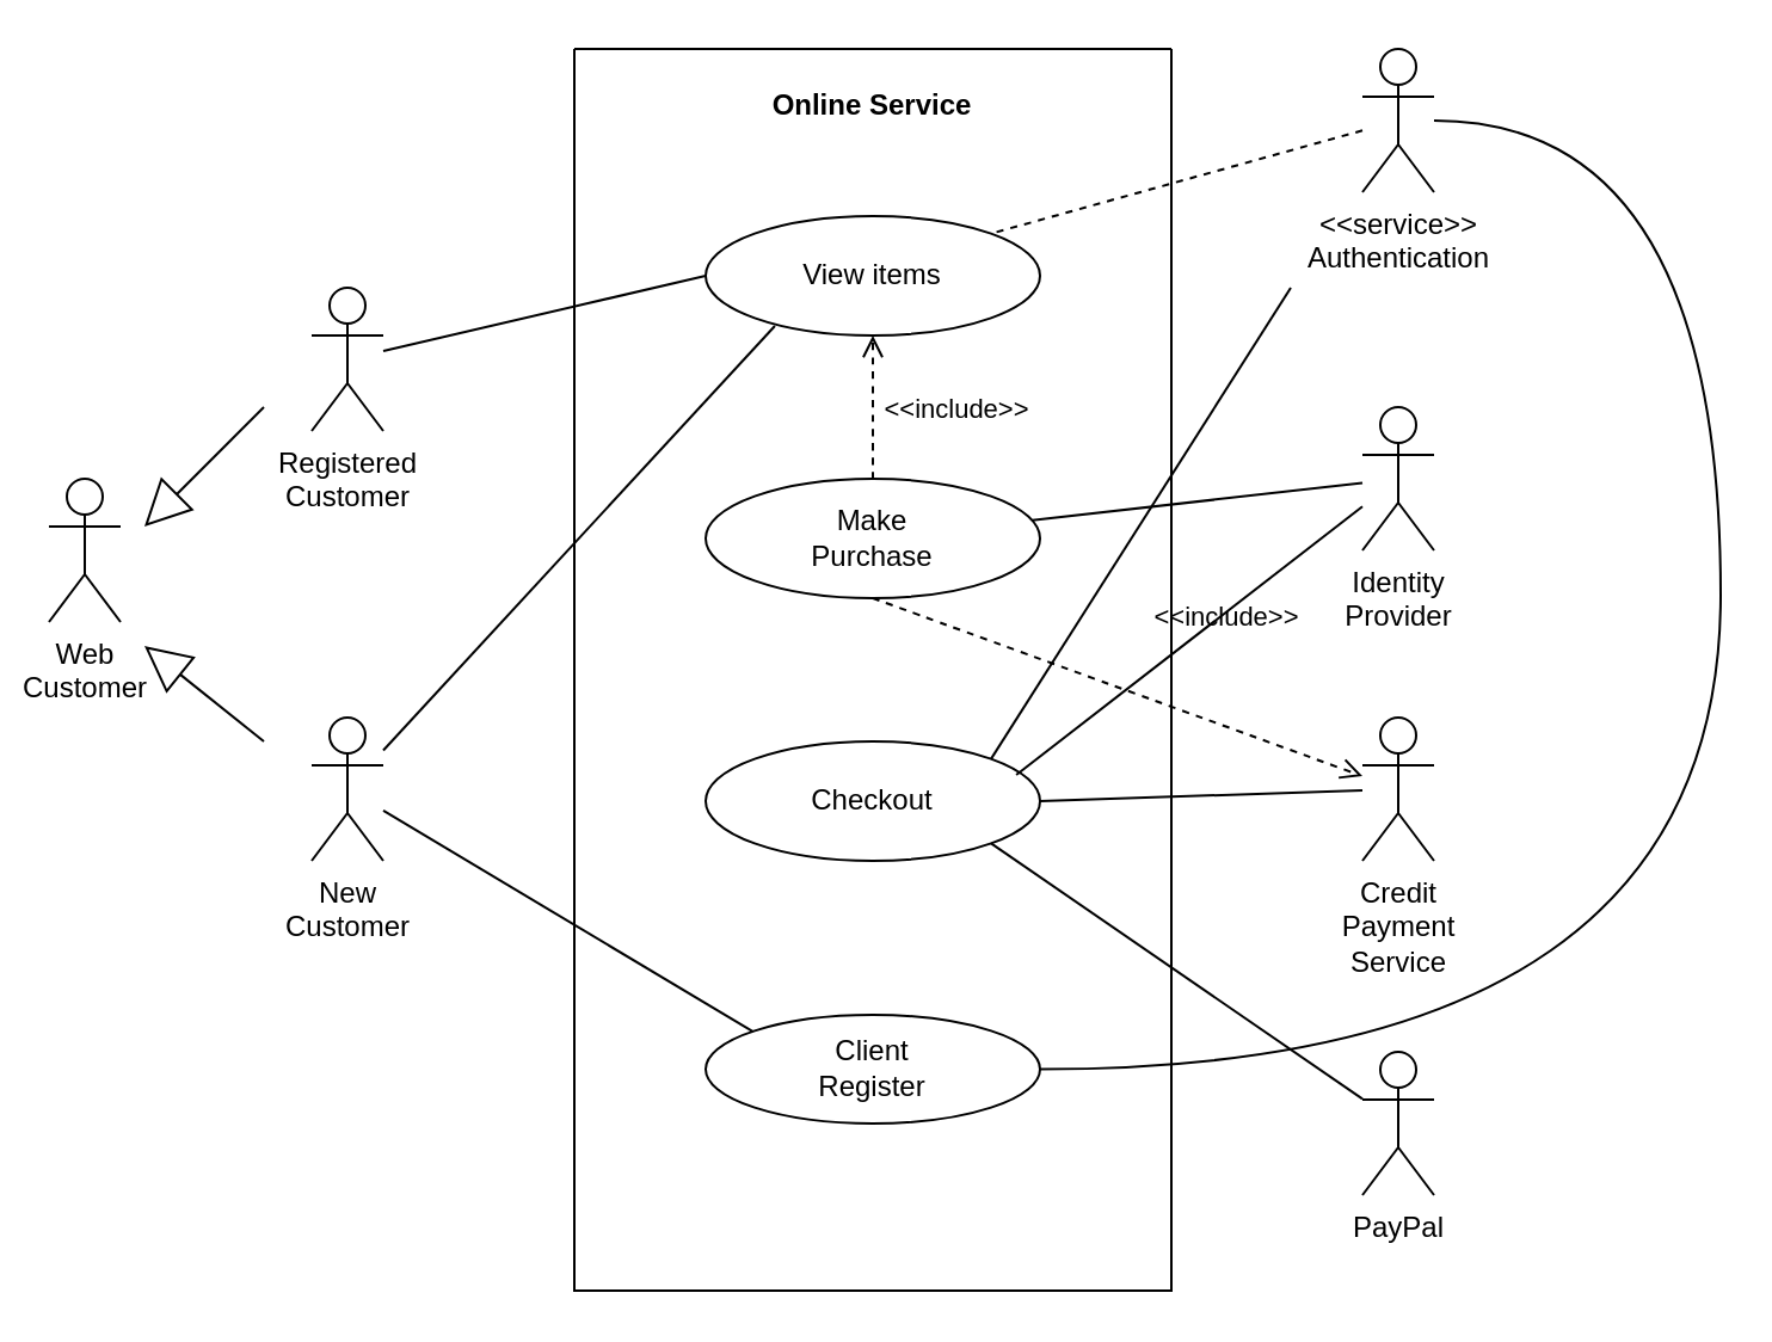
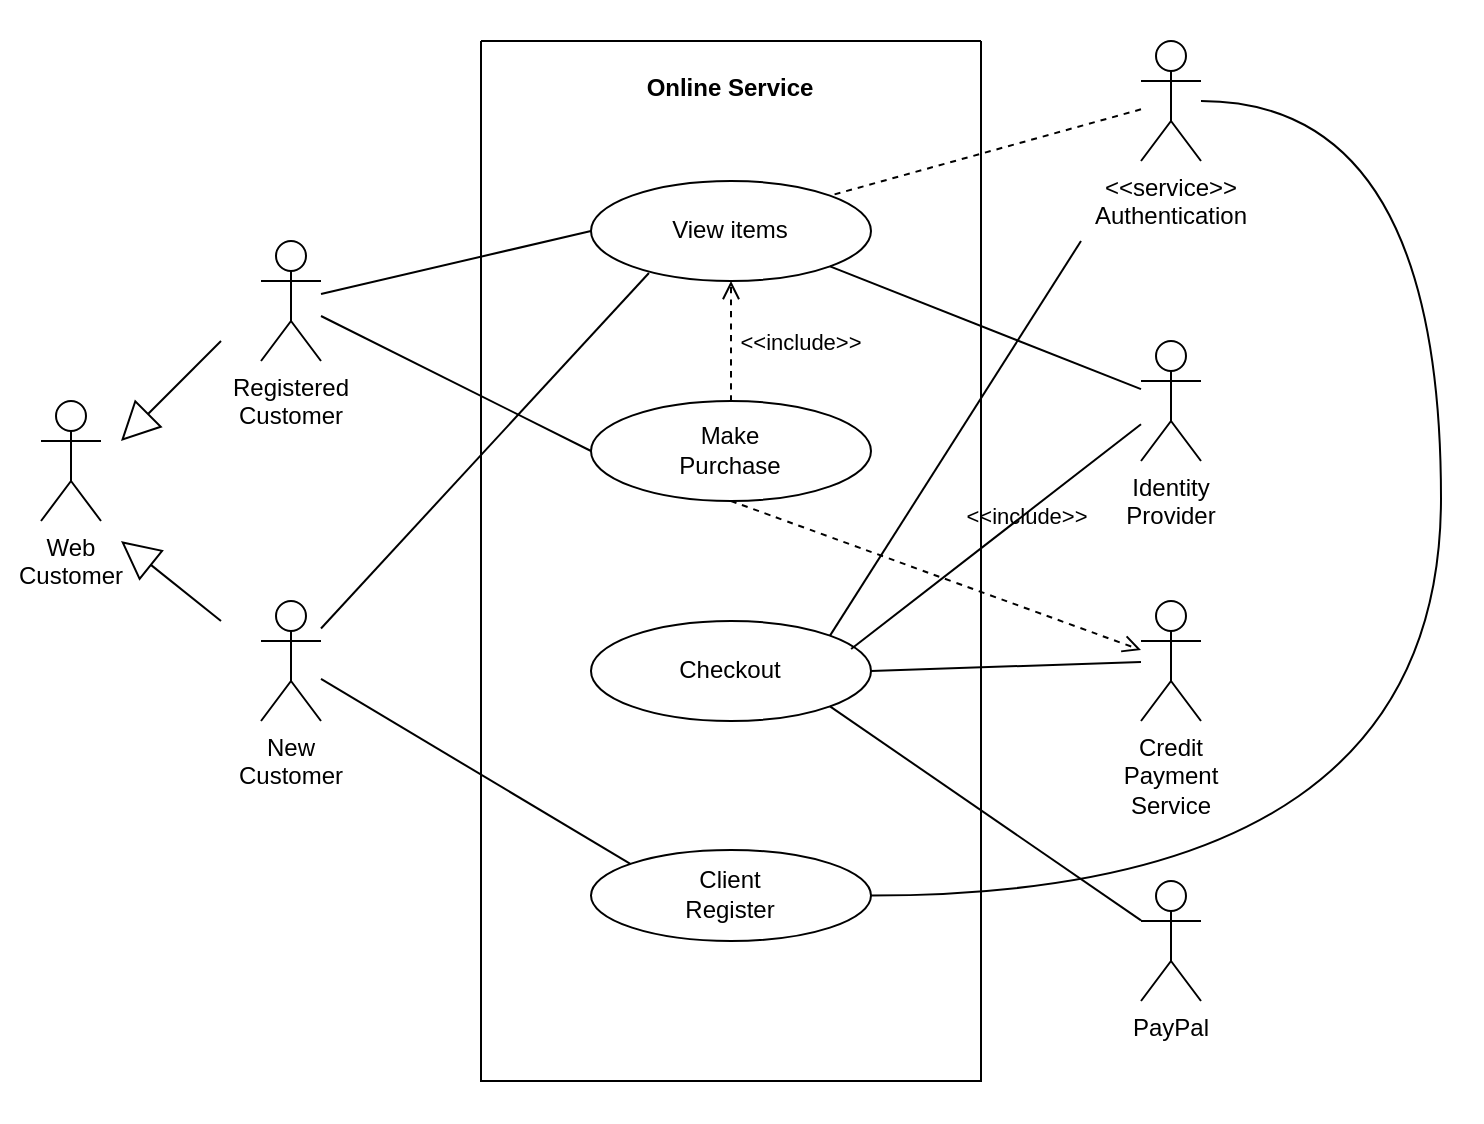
  <mxCell id="0" />
  <mxCell id="1" parent="0" />
  <mxCell id="2" style="rounded=0;orthogonalLoop=1;jettySize=auto;html=1;startArrow=block;startFill=0;endArrow=none;endFill=0;endSize=10;startSize=17;" parent="1" edge="1"><mxGeometry relative="1" as="geometry"><mxPoint x="60" y="220" as="sourcePoint" /><mxPoint x="110" y="170" as="targetPoint" /></mxGeometry></mxCell>
  <mxCell id="3" style="edgeStyle=none;rounded=0;orthogonalLoop=1;jettySize=auto;html=1;startArrow=block;startFill=0;endArrow=none;endFill=0;startSize=17;endSize=10;" parent="1" edge="1"><mxGeometry relative="1" as="geometry"><mxPoint x="60" y="270" as="sourcePoint" /><mxPoint x="110" y="310" as="targetPoint" /></mxGeometry></mxCell>
  <mxCell id="4" value="Web&lt;br&gt;Customer" style="shape=umlActor;verticalLabelPosition=bottom;verticalAlign=top;html=1;" parent="1" vertex="1"><mxGeometry x="20" y="200" width="30" height="60" as="geometry" /></mxCell>
  <mxCell id="5" style="edgeStyle=none;rounded=0;orthogonalLoop=1;jettySize=auto;html=1;entryX=0;entryY=0.5;entryDx=0;entryDy=0;startArrow=none;startFill=0;endArrow=none;endFill=0;startSize=17;endSize=7;" parent="1" source="7" target="12" edge="1"><mxGeometry relative="1" as="geometry" /></mxCell>
+ <mxCell id="6" style="edgeStyle=none;rounded=0;orthogonalLoop=1;jettySize=auto;html=1;entryX=0;entryY=0.5;entryDx=0;entryDy=0;startArrow=none;startFill=0;endArrow=none;endFill=0;startSize=17;endSize=7;" parent="1" source="7" target="14" edge="1"><mxGeometry relative="1" as="geometry" /></mxCell>
  <mxCell id="7" value="Registered&lt;br&gt;Customer" style="shape=umlActor;verticalLabelPosition=bottom;verticalAlign=top;html=1;" parent="1" vertex="1"><mxGeometry x="130" y="120" width="30" height="60" as="geometry" /></mxCell>
  <mxCell id="8" style="edgeStyle=none;rounded=0;orthogonalLoop=1;jettySize=auto;html=1;entryX=0.207;entryY=0.92;entryDx=0;entryDy=0;entryPerimeter=0;startArrow=none;startFill=0;endArrow=none;endFill=0;startSize=17;endSize=7;" parent="1" source="10" target="12" edge="1"><mxGeometry relative="1" as="geometry" /></mxCell>
  <mxCell id="9" style="edgeStyle=none;rounded=0;orthogonalLoop=1;jettySize=auto;html=1;entryX=0;entryY=0;entryDx=0;entryDy=0;startArrow=none;startFill=0;endArrow=none;endFill=0;startSize=17;endSize=7;" parent="1" source="10" target="16" edge="1"><mxGeometry relative="1" as="geometry" /></mxCell>
  <mxCell id="10" value="New&lt;br&gt;Customer" style="shape=umlActor;verticalLabelPosition=bottom;verticalAlign=top;html=1;" parent="1" vertex="1"><mxGeometry x="130" y="300" width="30" height="60" as="geometry" /></mxCell>
  <mxCell id="11" value="" style="swimlane;startSize=0;" parent="1" vertex="1"><mxGeometry x="240" y="20" width="250" height="520" as="geometry"><mxRectangle x="350" y="320" width="50" height="40" as="alternateBounds" /></mxGeometry></mxCell>
  <mxCell id="12" value="View items" style="ellipse;whiteSpace=wrap;html=1;" parent="11" vertex="1"><mxGeometry x="55" y="70" width="140" height="50" as="geometry" /></mxCell>
  <mxCell id="13" value="Online Service" style="text;align=center;fontStyle=1;verticalAlign=middle;spacingLeft=3;spacingRight=3;strokeColor=none;rotatable=0;points=[[0,0.5],[1,0.5]];portConstraint=eastwest;" parent="11" vertex="1"><mxGeometry x="85" y="10" width="80" height="26" as="geometry" /></mxCell>
  <mxCell id="14" value="Make&lt;br&gt;Purchase" style="ellipse;whiteSpace=wrap;html=1;" parent="11" vertex="1"><mxGeometry x="55" y="180" width="140" height="50" as="geometry" /></mxCell>
  <mxCell id="15" value="Checkout" style="ellipse;whiteSpace=wrap;html=1;" parent="11" vertex="1"><mxGeometry x="55" y="290" width="140" height="50" as="geometry" /></mxCell>
  <mxCell id="16" value="Client&lt;br&gt;Register" style="ellipse;whiteSpace=wrap;html=1;" parent="11" vertex="1"><mxGeometry x="55" y="404.5" width="140" height="45.5" as="geometry" /></mxCell>
  <mxCell id="17" value="&amp;lt;&amp;lt;include&amp;gt;&amp;gt;" style="edgeStyle=none;html=1;endArrow=open;verticalAlign=bottom;dashed=1;labelBackgroundColor=none;rounded=0;startSize=17;endSize=7;curved=1;exitX=0.5;exitY=1;exitDx=0;exitDy=0;" edge="1" parent="11" source="14" target="27"><mxGeometry x="0.333" y="35" width="160" relative="1" as="geometry"><mxPoint x="-240" y="550" as="sourcePoint" /><mxPoint x="-80" y="550" as="targetPoint" /><mxPoint as="offset" /></mxGeometry></mxCell>
  <mxCell id="18" value="&amp;lt;&amp;lt;include&amp;gt;&amp;gt;" style="edgeStyle=none;html=1;endArrow=open;verticalAlign=bottom;dashed=1;labelBackgroundColor=none;rounded=0;startSize=17;endSize=7;curved=1;entryX=0.5;entryY=1;entryDx=0;entryDy=0;exitX=0.5;exitY=0;exitDx=0;exitDy=0;" edge="1" parent="11" source="14" target="12"><mxGeometry x="-0.333" y="-35" width="160" relative="1" as="geometry"><mxPoint x="60" y="300" as="sourcePoint" /><mxPoint x="220" y="300" as="targetPoint" /><mxPoint as="offset" /></mxGeometry></mxCell>
  <mxCell id="19" style="edgeStyle=none;rounded=0;orthogonalLoop=1;jettySize=auto;html=1;entryX=1;entryY=0;entryDx=0;entryDy=0;startArrow=none;startFill=0;endArrow=none;endFill=0;startSize=17;endSize=7;dashed=1;" parent="1" source="22" target="12" edge="1"><mxGeometry relative="1" as="geometry" /></mxCell>
  <mxCell id="20" style="edgeStyle=none;rounded=0;orthogonalLoop=1;jettySize=auto;html=1;entryX=1;entryY=0;entryDx=0;entryDy=0;startArrow=none;startFill=0;endArrow=none;endFill=0;startSize=17;endSize=7;" parent="1" target="15" edge="1"><mxGeometry relative="1" as="geometry"><mxPoint x="540" y="120" as="sourcePoint" /></mxGeometry></mxCell>
  <mxCell id="21" style="edgeStyle=orthogonalEdgeStyle;rounded=0;orthogonalLoop=1;jettySize=auto;html=1;entryX=1;entryY=0.5;entryDx=0;entryDy=0;startArrow=none;startFill=0;endArrow=none;endFill=0;startSize=17;endSize=7;curved=1;" parent="1" source="22" target="16" edge="1"><mxGeometry relative="1" as="geometry"><Array as="points"><mxPoint x="720" y="50" /><mxPoint x="720" y="447" /></Array></mxGeometry></mxCell>
  <mxCell id="22" value="&amp;lt;&amp;lt;service&amp;gt;&amp;gt;&lt;br&gt;Authentication" style="shape=umlActor;verticalLabelPosition=bottom;verticalAlign=top;html=1;" parent="1" vertex="1"><mxGeometry x="570" y="20" width="30" height="60" as="geometry" /></mxCell>
- <mxCell id="23" style="edgeStyle=none;rounded=0;orthogonalLoop=1;jettySize=auto;html=1;startArrow=none;startFill=0;endArrow=none;endFill=0;startSize=17;endSize=7;" parent="1" source="25" target="14" edge="1"><mxGeometry relative="1" as="geometry" /></mxCell>
+ <mxCell id="23" style="edgeStyle=none;rounded=0;orthogonalLoop=1;jettySize=auto;html=1;entryX=1;entryY=1;entryDx=0;entryDy=0;startArrow=none;startFill=0;endArrow=none;endFill=0;startSize=17;endSize=7;" parent="1" source="25" target="12" edge="1"><mxGeometry relative="1" as="geometry" /></mxCell>
  <mxCell id="24" style="edgeStyle=none;rounded=0;orthogonalLoop=1;jettySize=auto;html=1;startArrow=none;startFill=0;endArrow=none;endFill=0;startSize=17;endSize=7;entryX=0.929;entryY=0.28;entryDx=0;entryDy=0;entryPerimeter=0;" parent="1" source="25" target="15" edge="1"><mxGeometry relative="1" as="geometry"><mxPoint x="430" y="320" as="targetPoint" /></mxGeometry></mxCell>
  <mxCell id="25" value="Identity&lt;br&gt;Provider" style="shape=umlActor;verticalLabelPosition=bottom;verticalAlign=top;html=1;" parent="1" vertex="1"><mxGeometry x="570" y="170" width="30" height="60" as="geometry" /></mxCell>
  <mxCell id="26" style="edgeStyle=none;rounded=0;orthogonalLoop=1;jettySize=auto;html=1;entryX=1;entryY=0.5;entryDx=0;entryDy=0;startArrow=none;startFill=0;endArrow=none;endFill=0;startSize=17;endSize=7;" parent="1" source="27" target="15" edge="1"><mxGeometry relative="1" as="geometry" /></mxCell>
  <mxCell id="27" value="Credit&lt;br&gt;Payment&lt;br&gt;Service" style="shape=umlActor;verticalLabelPosition=bottom;verticalAlign=top;html=1;" parent="1" vertex="1"><mxGeometry x="570" y="300" width="30" height="60" as="geometry" /></mxCell>
  <mxCell id="28" style="edgeStyle=none;rounded=0;orthogonalLoop=1;jettySize=auto;html=1;entryX=1;entryY=1;entryDx=0;entryDy=0;startArrow=none;startFill=0;endArrow=none;endFill=0;startSize=17;endSize=7;" parent="1" source="29" target="15" edge="1"><mxGeometry relative="1" as="geometry" /></mxCell>
  <mxCell id="29" value="PayPal" style="shape=umlActor;verticalLabelPosition=bottom;verticalAlign=top;html=1;" parent="1" vertex="1"><mxGeometry x="570" y="440" width="30" height="60" as="geometry" /></mxCell>
